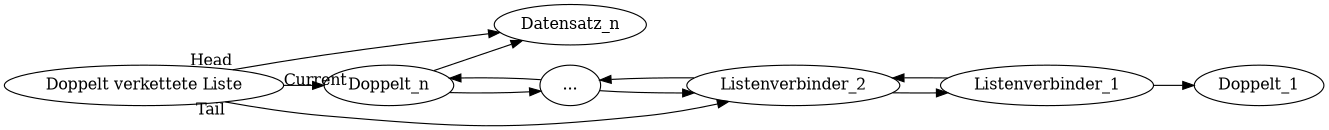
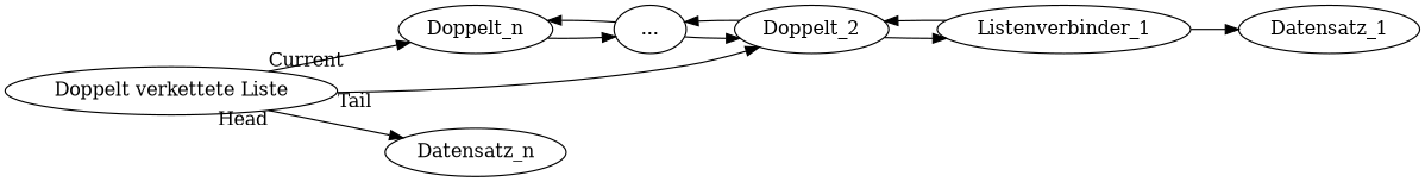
  digraph {
    rankdir=LR
    n1 [label=Doppelt_n]
    "Doppelt verkettete Liste"
-   Listenverbinder_2
+   Listenverbinder_2 [label=Doppelt_2]
    Datensatz_n
    Listenverbinder_1
-   Datensatz_1 [label=Doppelt_1]
+   Datensatz_1
    "..."
-   n1 -> Datensatz_n
    n1 -> "..."
    "Doppelt verkettete Liste" -> n1 [taillabel=Current]
    "Doppelt verkettete Liste" -> Listenverbinder_2 [taillabel=Tail]
    "Doppelt verkettete Liste" -> Datensatz_n [taillabel=Head]
    Listenverbinder_2 -> Listenverbinder_1
    Listenverbinder_2 -> "..."
    Listenverbinder_1 -> Listenverbinder_2
    Listenverbinder_1 -> Datensatz_1
    "..." -> n1
    "..." -> Listenverbinder_2
  }
